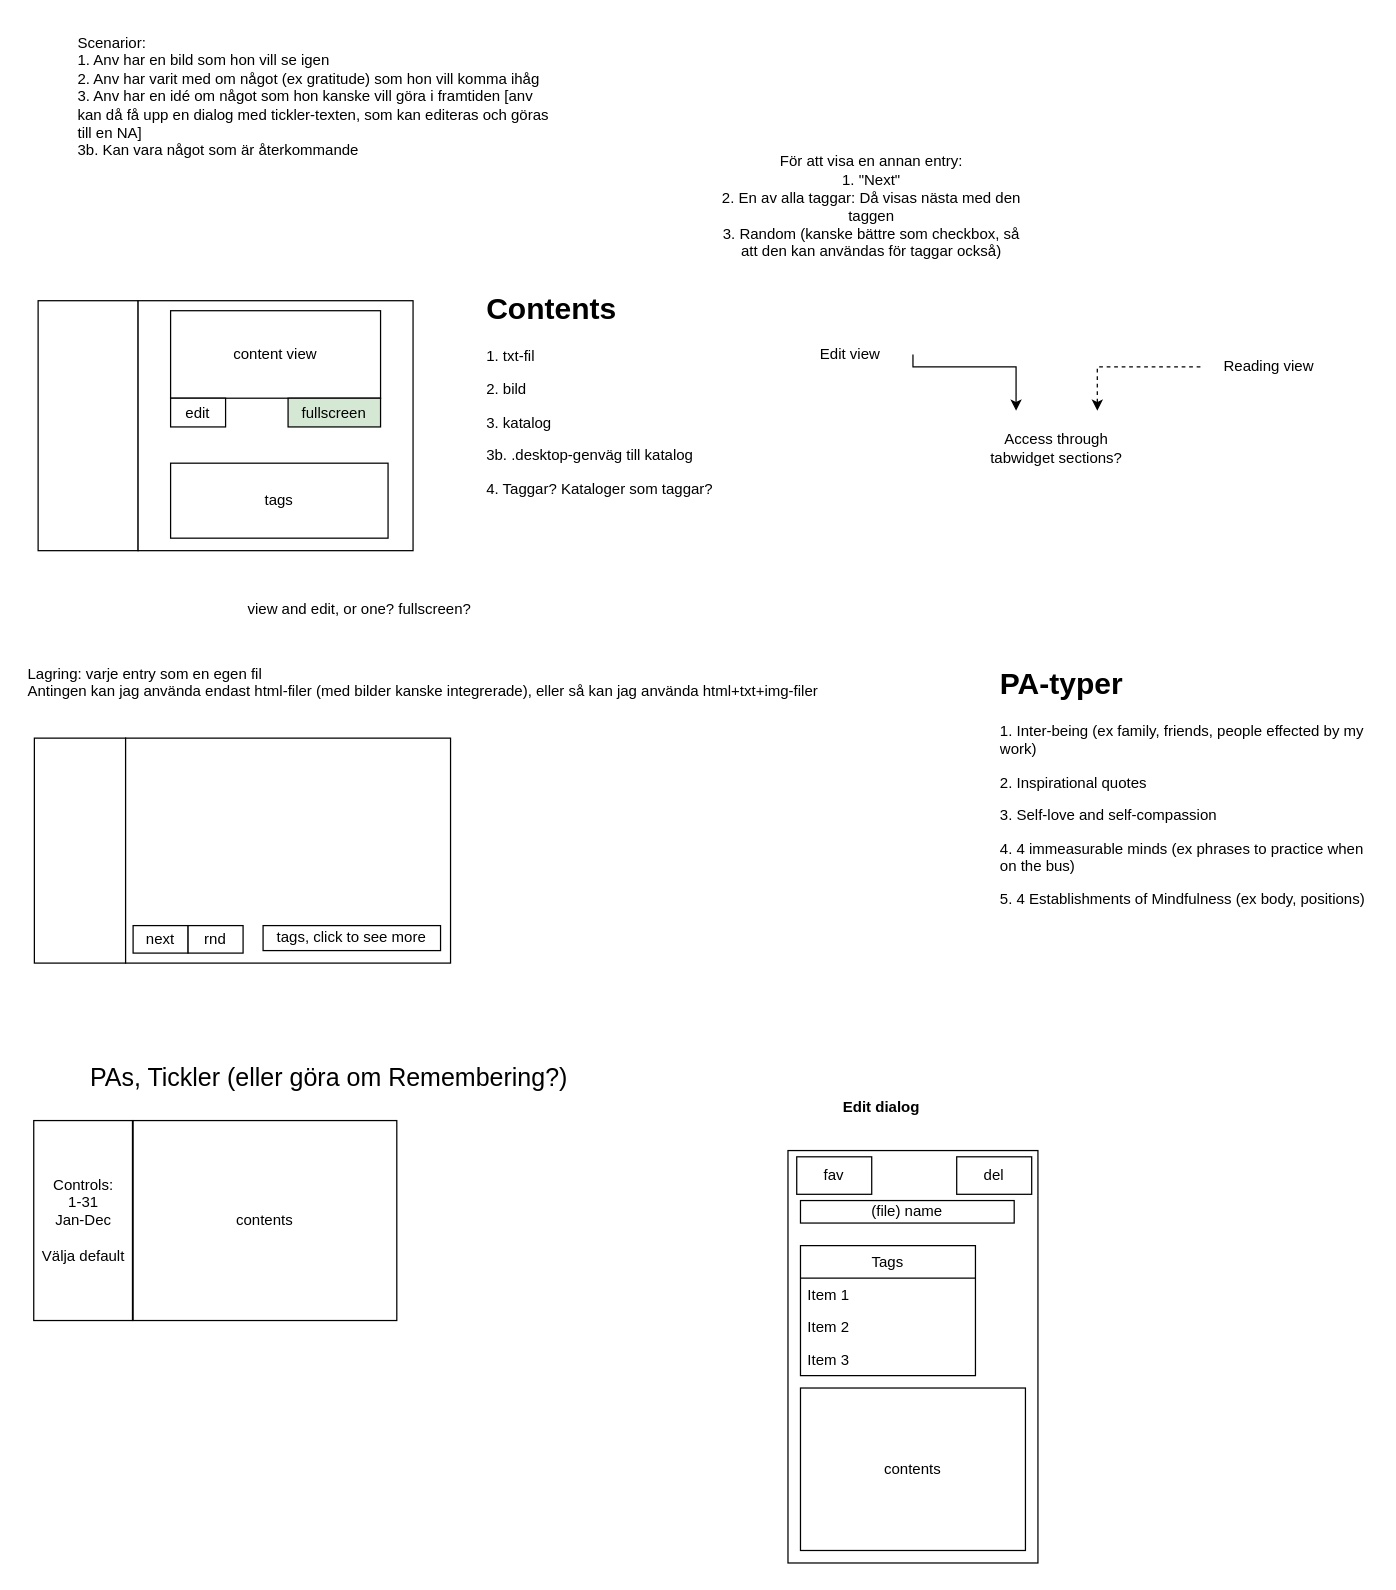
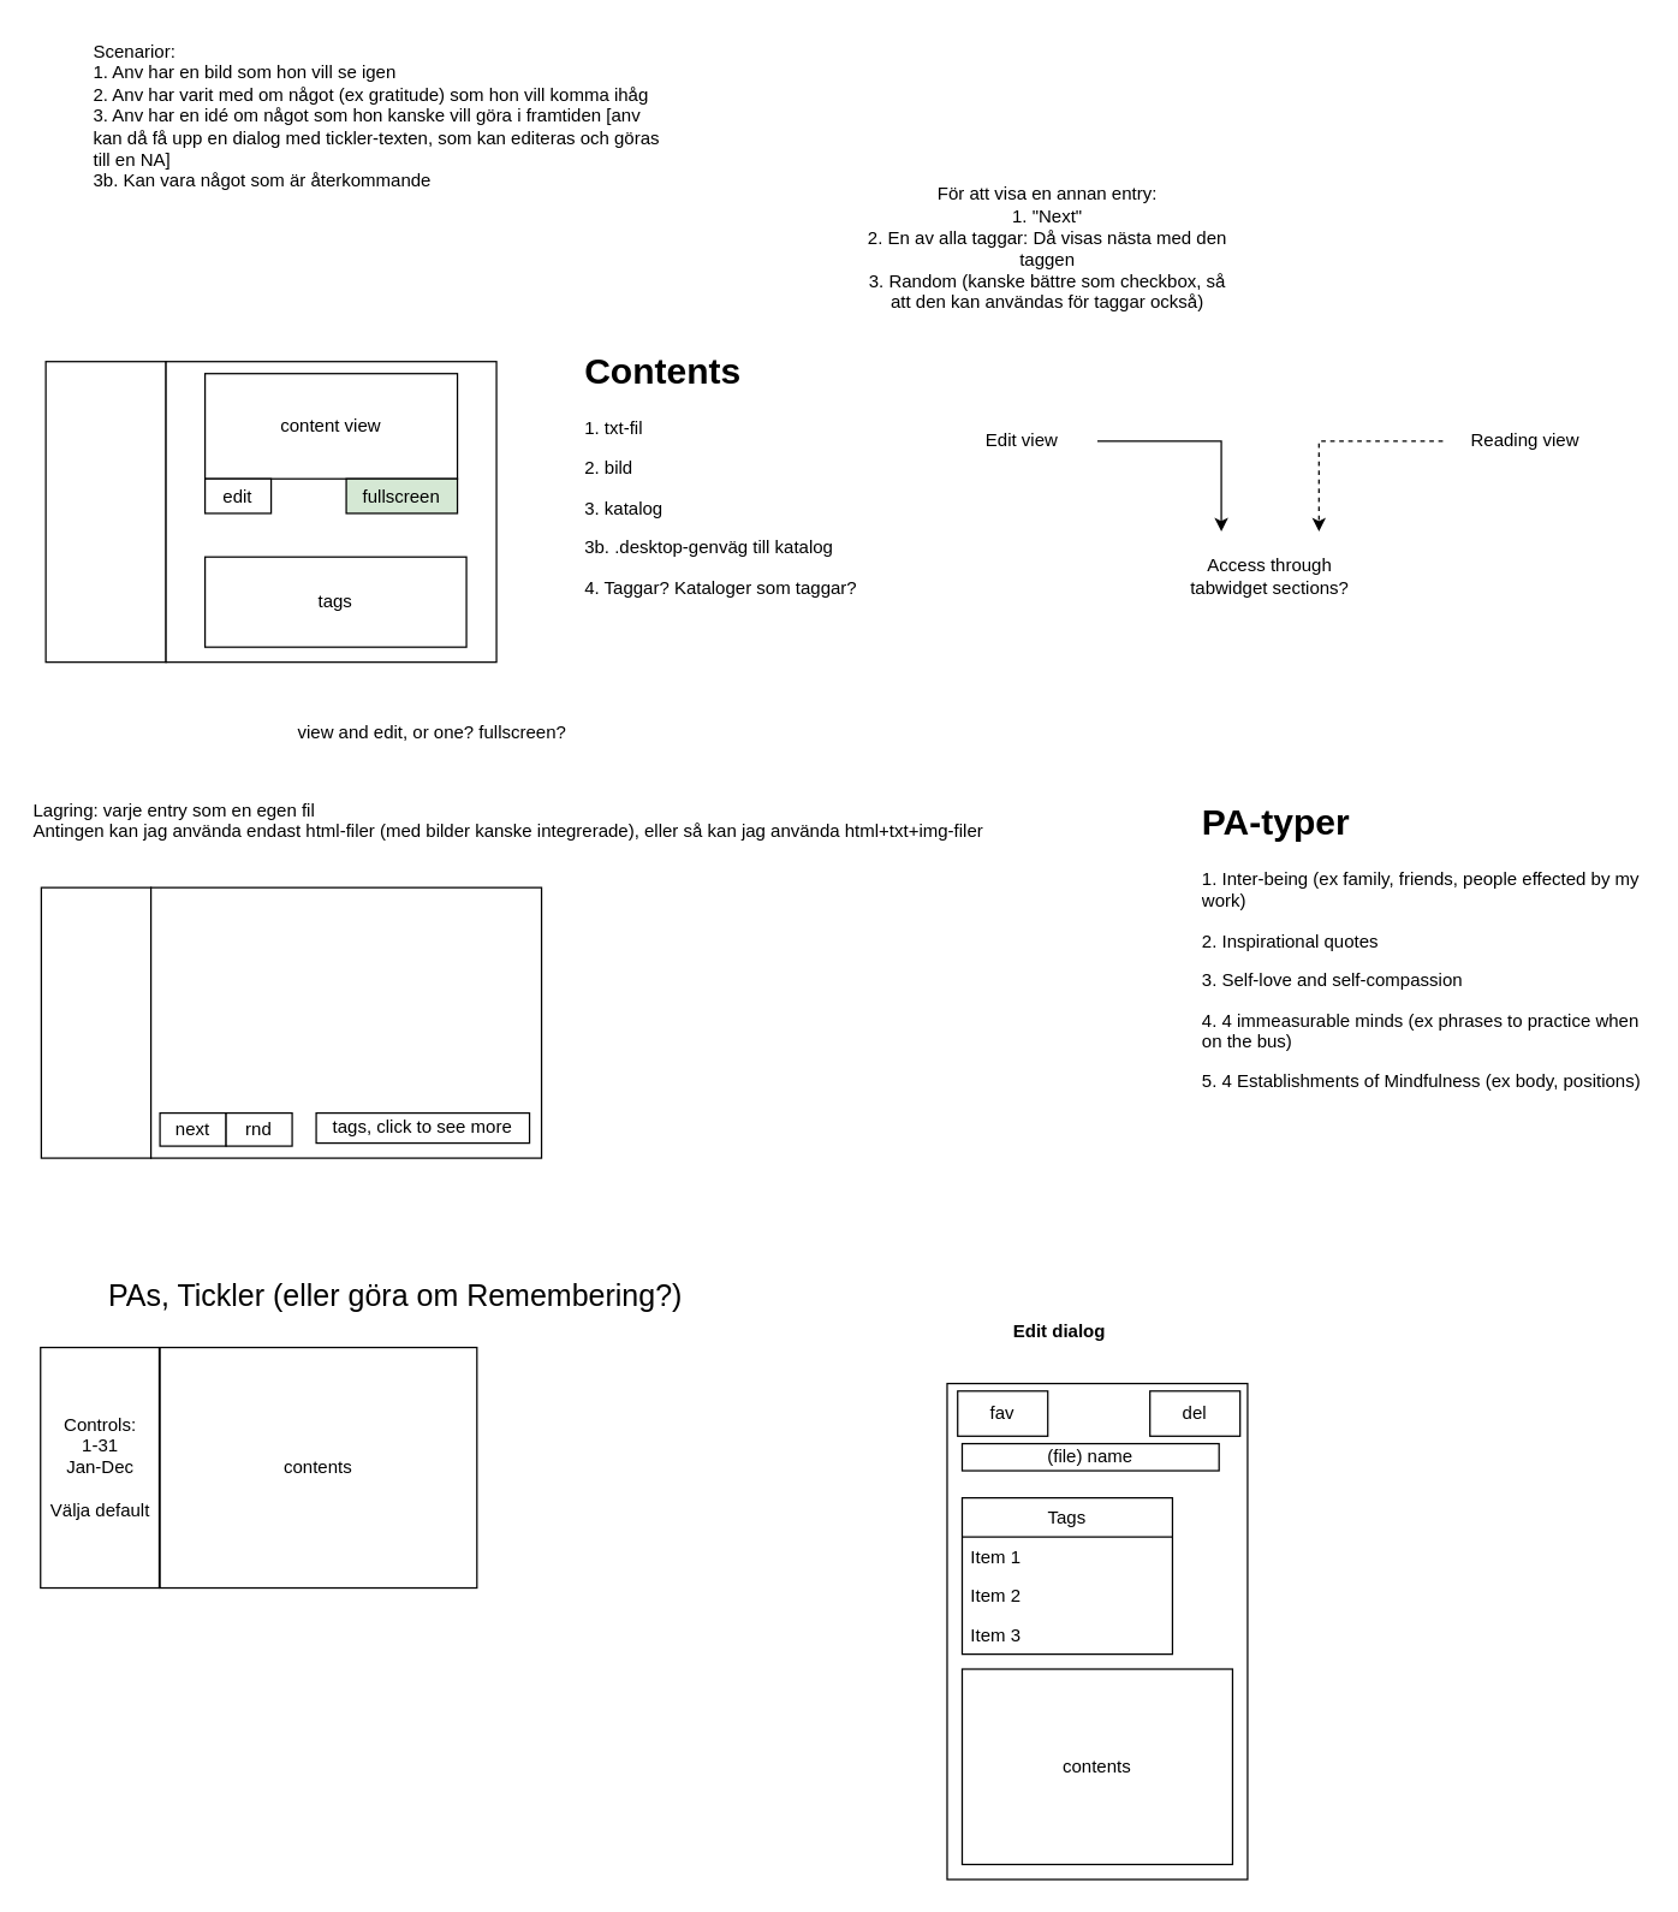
  <mxCell id="0" />
  <mxCell id="1" parent="0" />
  <mxCell id="2" value="contents" style="rounded=0;whiteSpace=wrap;html=1;" parent="1" vertex="1"><mxGeometry x="106" y="896" width="211" height="160" as="geometry" /></mxCell>
  <mxCell id="3" value="PAs, Tickler (eller göra om Remembering?)" style="text;html=1;strokeColor=none;fillColor=none;align=center;verticalAlign=middle;whiteSpace=wrap;rounded=0;fontSize=20;" parent="1" vertex="1"><mxGeometry x="51.5" y="846" width="422" height="30" as="geometry" /></mxCell>
  <mxCell id="4" value="Controls:&lt;br&gt;1-31&lt;br&gt;Jan-Dec&lt;br&gt;&lt;br&gt;Välja default&lt;br&gt;" style="rounded=0;whiteSpace=wrap;html=1;" parent="1" vertex="1"><mxGeometry x="26.5" y="896" width="79" height="160" as="geometry" /></mxCell>
  <mxCell id="5" value="&lt;h1&gt;Contents&lt;/h1&gt;&lt;p&gt;1. txt-fil&lt;/p&gt;&lt;p&gt;2. bild&lt;/p&gt;&lt;p&gt;3. katalog&lt;/p&gt;&lt;p&gt;3b. .desktop-genväg till katalog&lt;/p&gt;&lt;p&gt;4. Taggar? Kataloger som taggar?&lt;/p&gt;" style="text;html=1;strokeColor=none;fillColor=none;spacing=5;spacingTop=-20;whiteSpace=wrap;overflow=hidden;rounded=0;" parent="1" vertex="1"><mxGeometry x="384" y="227" width="190" height="213" as="geometry" /></mxCell>
  <mxCell id="6" value="" style="edgeStyle=orthogonalEdgeStyle;rounded=0;orthogonalLoop=1;jettySize=auto;html=1;entryX=0.25;entryY=0;entryDx=0;entryDy=0;exitX=1;exitY=0.5;exitDx=0;exitDy=0;" parent="1" source="7" target="10" edge="1"><mxGeometry relative="1" as="geometry"><mxPoint x="860" y="293" as="targetPoint" /><Array as="points"><mxPoint x="813" y="293" /></Array></mxGeometry></mxCell>
- <mxCell id="7" value="Edit view" style="text;html=1;strokeColor=none;fillColor=none;align=center;verticalAlign=middle;whiteSpace=wrap;rounded=0;" parent="1" vertex="1"><mxGeometry x="630" y="273" width="100" height="20" as="geometry" /></mxCell>
+ <mxCell id="7" value="Edit view" style="text;html=1;strokeColor=none;fillColor=none;align=center;verticalAlign=middle;whiteSpace=wrap;rounded=0;" parent="1" vertex="1"><mxGeometry x="630" y="283" width="100" height="20" as="geometry" /></mxCell>
  <mxCell id="8" value="" style="edgeStyle=orthogonalEdgeStyle;rounded=0;orthogonalLoop=1;jettySize=auto;html=1;entryX=0.75;entryY=0;entryDx=0;entryDy=0;dashed=1;" parent="1" source="9" target="10" edge="1"><mxGeometry relative="1" as="geometry"><mxPoint x="995" y="383" as="targetPoint" /><Array as="points"><mxPoint x="878" y="293" /></Array></mxGeometry></mxCell>
  <mxCell id="9" value="Reading view" style="text;html=1;strokeColor=none;fillColor=none;align=center;verticalAlign=middle;whiteSpace=wrap;rounded=0;" parent="1" vertex="1"><mxGeometry x="960" y="283" width="110" height="20" as="geometry" /></mxCell>
- <mxCell id="10" value="Access through tabwidget sections?" style="text;html=1;strokeColor=none;fillColor=none;align=center;verticalAlign=middle;whiteSpace=wrap;rounded=0;" parent="1" vertex="1"><mxGeometry x="780" y="328" width="130" height="60" as="geometry" /></mxCell>
+ <mxCell id="10" value="Access through tabwidget sections?" style="text;html=1;strokeColor=none;fillColor=none;align=center;verticalAlign=middle;whiteSpace=wrap;rounded=0;" parent="1" vertex="1"><mxGeometry x="780" y="353" width="130" height="60" as="geometry" /></mxCell>
  <mxCell id="11" value="Lagring: varje entry som en egen fil&lt;br&gt;Antingen kan jag använda endast html-filer (med bilder kanske integrerade), eller så kan jag använda html+txt+img-filer" style="text;html=1;resizable=0;points=[];autosize=1;align=left;verticalAlign=top;spacingTop=-4;" parent="1" vertex="1"><mxGeometry x="20" y="529" width="650" height="30" as="geometry" /></mxCell>
  <mxCell id="12" value="Scenarior:&lt;br&gt;1. Anv har en bild som hon vill se igen&lt;br&gt;2. Anv har varit med om något (ex gratitude) som hon vill komma ihåg&lt;br&gt;3. Anv har en idé om något som hon kanske vill göra i framtiden [anv kan då få upp en dialog med tickler-texten, som kan editeras och göras till en NA]&lt;br&gt;3b. Kan vara något som är återkommande" style="text;html=1;strokeColor=none;fillColor=none;align=left;verticalAlign=top;whiteSpace=wrap;rounded=0;" parent="1" vertex="1"><mxGeometry x="60" y="20" width="380" height="130" as="geometry" /></mxCell>
  <mxCell id="13" value="&lt;h1&gt;PA-typer&lt;/h1&gt;&lt;p&gt;1. Inter-being (ex family, friends, people effected by my work)&lt;/p&gt;&lt;p&gt;2. Inspirational quotes&lt;/p&gt;&lt;p&gt;3. Self-love and self-compassion&lt;/p&gt;&lt;p&gt;4. 4 immeasurable minds (ex phrases to practice when on the bus)&lt;/p&gt;&lt;p&gt;5. 4 Establishments of Mindfulness (ex body, positions)&lt;/p&gt;&lt;p&gt;&lt;br&gt;&lt;/p&gt;&lt;p&gt;&lt;br&gt;&lt;/p&gt;" style="text;html=1;strokeColor=none;fillColor=none;spacing=5;spacingTop=-20;whiteSpace=wrap;overflow=hidden;rounded=0;align=left;" parent="1" vertex="1"><mxGeometry x="795" y="527" width="300" height="300" as="geometry" /></mxCell>
  <mxCell id="14" value="" style="rounded=0;whiteSpace=wrap;html=1;" parent="1" vertex="1"><mxGeometry x="30" y="240" width="80" height="200" as="geometry" /></mxCell>
  <mxCell id="15" value="" style="rounded=0;whiteSpace=wrap;html=1;" parent="1" vertex="1"><mxGeometry x="110" y="240" width="220" height="200" as="geometry" /></mxCell>
  <mxCell id="16" value="content view" style="rounded=0;whiteSpace=wrap;html=1;" parent="1" vertex="1"><mxGeometry x="136" y="248" width="168" height="70" as="geometry" /></mxCell>
  <mxCell id="17" value="edit" style="rounded=0;whiteSpace=wrap;html=1;" parent="1" vertex="1"><mxGeometry x="136" y="318" width="44" height="23" as="geometry" /></mxCell>
  <mxCell id="18" value="tags" style="rounded=0;whiteSpace=wrap;html=1;" parent="1" vertex="1"><mxGeometry x="136" y="370" width="174" height="60" as="geometry" /></mxCell>
  <mxCell id="19" value="fullscreen" style="rounded=0;whiteSpace=wrap;html=1;fillColor=#d5e8d4;" parent="1" vertex="1"><mxGeometry x="230" y="318" width="74" height="23" as="geometry" /></mxCell>
  <mxCell id="20" value="" style="rounded=0;whiteSpace=wrap;html=1;" parent="1" vertex="1"><mxGeometry x="27" y="590" width="73" height="180" as="geometry" /></mxCell>
  <mxCell id="21" value="" style="rounded=0;whiteSpace=wrap;html=1;" parent="1" vertex="1"><mxGeometry x="100" y="590" width="260" height="180" as="geometry" /></mxCell>
  <mxCell id="22" value="tags, click to see more" style="rounded=0;whiteSpace=wrap;html=1;" parent="1" vertex="1"><mxGeometry x="210" y="740" width="142" height="20" as="geometry" /></mxCell>
  <mxCell id="23" value="next" style="rounded=0;whiteSpace=wrap;html=1;" parent="1" vertex="1"><mxGeometry x="106" y="740" width="44" height="22" as="geometry" /></mxCell>
  <mxCell id="24" value="rnd" style="rounded=0;whiteSpace=wrap;html=1;" parent="1" vertex="1"><mxGeometry x="150" y="740" width="44" height="22" as="geometry" /></mxCell>
  <mxCell id="25" value="view and edit, or one? fullscreen?" style="text;html=1;resizable=0;points=[];autosize=1;align=left;verticalAlign=top;spacingTop=-4;" parent="1" vertex="1"><mxGeometry x="196" y="477" width="190" height="20" as="geometry" /></mxCell>
  <mxCell id="26" value="För att visa en annan entry:&lt;br&gt;1. &quot;Next&quot;&lt;br&gt;2. En av alla taggar: Då visas nästa med den taggen&lt;br&gt;3. Random (kanske bättre som checkbox, så att den kan användas för taggar också)" style="text;html=1;strokeColor=none;fillColor=none;align=center;verticalAlign=middle;whiteSpace=wrap;rounded=0;" vertex="1" parent="1"><mxGeometry x="574" y="100" width="246" height="130" as="geometry" /></mxCell>
  <mxCell id="27" value="" style="rounded=0;whiteSpace=wrap;html=1;" vertex="1" parent="1"><mxGeometry x="630" y="920" width="200" height="330" as="geometry" /></mxCell>
  <mxCell id="28" value="Edit dialog" style="text;html=1;strokeColor=none;fillColor=none;align=center;verticalAlign=middle;whiteSpace=wrap;rounded=0;fontStyle=1" vertex="1" parent="1"><mxGeometry x="640" y="876" width="130" height="20" as="geometry" /></mxCell>
  <mxCell id="29" value="fav" style="rounded=0;whiteSpace=wrap;html=1;" vertex="1" parent="1"><mxGeometry x="637" y="925" width="60" height="30" as="geometry" /></mxCell>
  <mxCell id="30" value="del" style="rounded=0;whiteSpace=wrap;html=1;" vertex="1" parent="1"><mxGeometry x="765" y="925" width="60" height="30" as="geometry" /></mxCell>
  <mxCell id="31" value="(file) name" style="rounded=0;whiteSpace=wrap;html=1;" vertex="1" parent="1"><mxGeometry x="640" y="960" width="171" height="18" as="geometry" /></mxCell>
  <mxCell id="32" value="Tags" style="swimlane;fontStyle=0;childLayout=stackLayout;horizontal=1;startSize=26;fillColor=none;horizontalStack=0;resizeParent=1;resizeParentMax=0;resizeLast=0;collapsible=1;marginBottom=0;" vertex="1" parent="1"><mxGeometry x="640" y="996" width="140" height="104" as="geometry" /></mxCell>
  <mxCell id="33" value="Item 1" style="text;strokeColor=none;fillColor=none;align=left;verticalAlign=top;spacingLeft=4;spacingRight=4;overflow=hidden;rotatable=0;points=[[0,0.5],[1,0.5]];portConstraint=eastwest;" vertex="1" parent="32"><mxGeometry y="26" width="140" height="26" as="geometry" /></mxCell>
  <mxCell id="34" value="Item 2" style="text;strokeColor=none;fillColor=none;align=left;verticalAlign=top;spacingLeft=4;spacingRight=4;overflow=hidden;rotatable=0;points=[[0,0.5],[1,0.5]];portConstraint=eastwest;" vertex="1" parent="32"><mxGeometry y="52" width="140" height="26" as="geometry" /></mxCell>
  <mxCell id="35" value="Item 3" style="text;strokeColor=none;fillColor=none;align=left;verticalAlign=top;spacingLeft=4;spacingRight=4;overflow=hidden;rotatable=0;points=[[0,0.5],[1,0.5]];portConstraint=eastwest;" vertex="1" parent="32"><mxGeometry y="78" width="140" height="26" as="geometry" /></mxCell>
  <mxCell id="36" value="contents" style="rounded=0;whiteSpace=wrap;html=1;" vertex="1" parent="1"><mxGeometry x="640" y="1110" width="180" height="130" as="geometry" /></mxCell>
